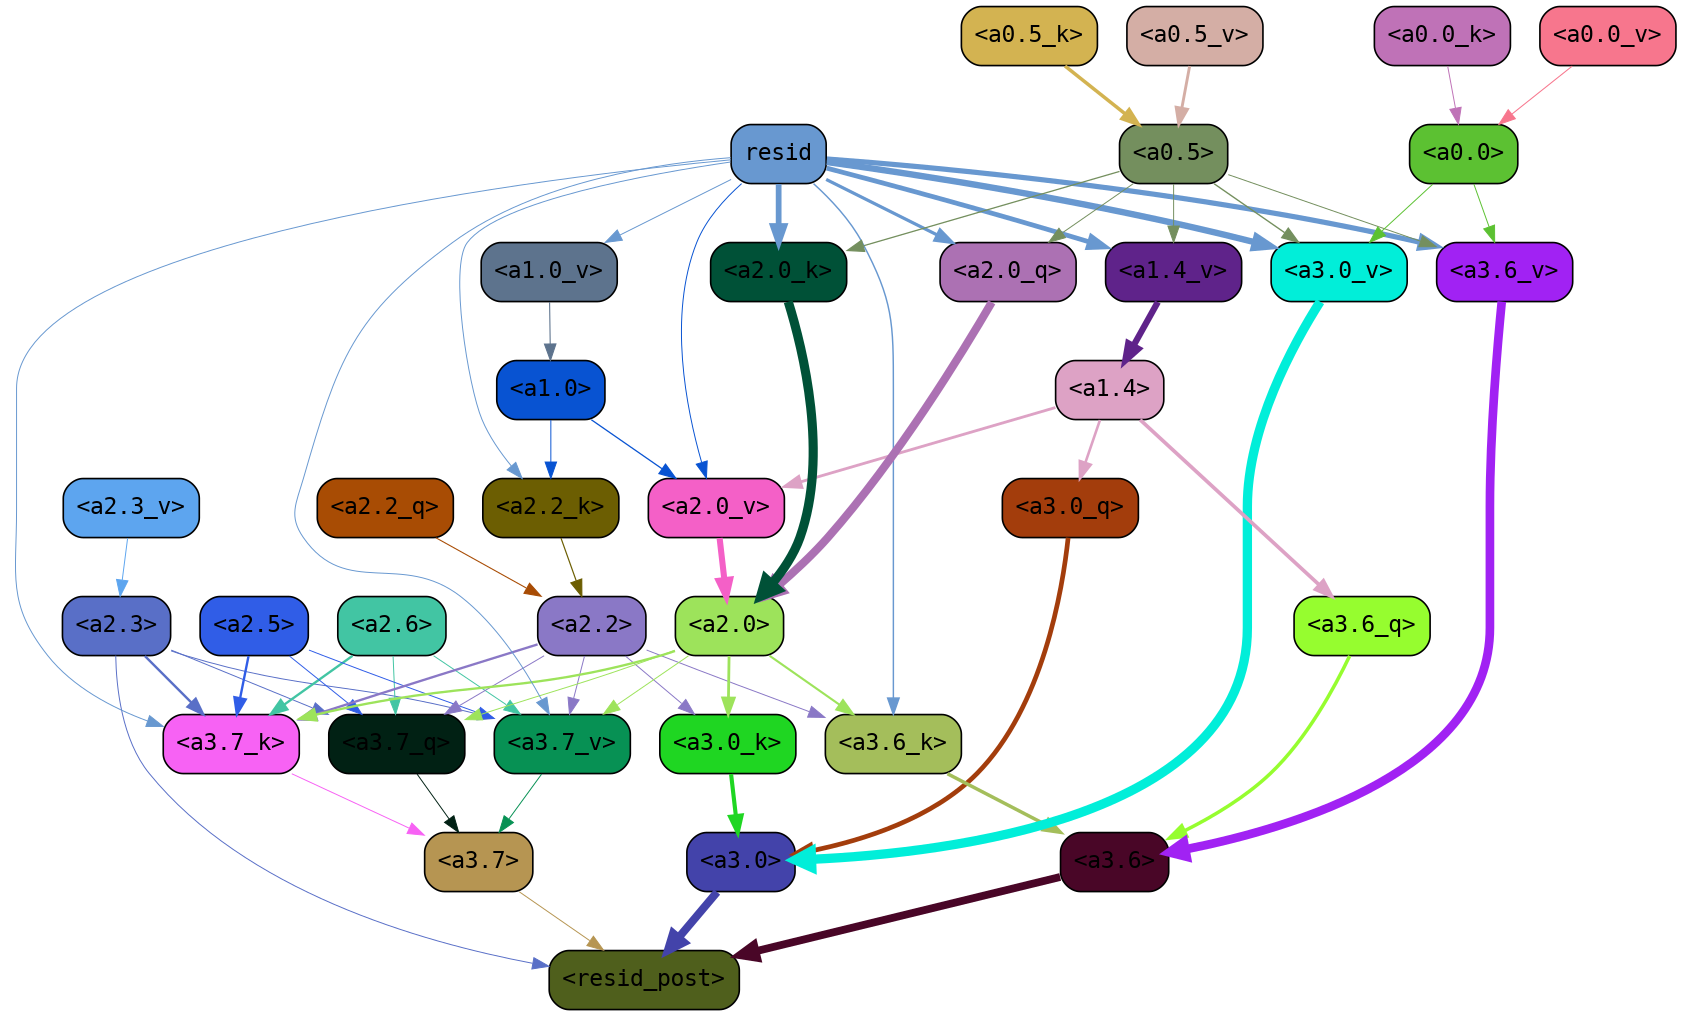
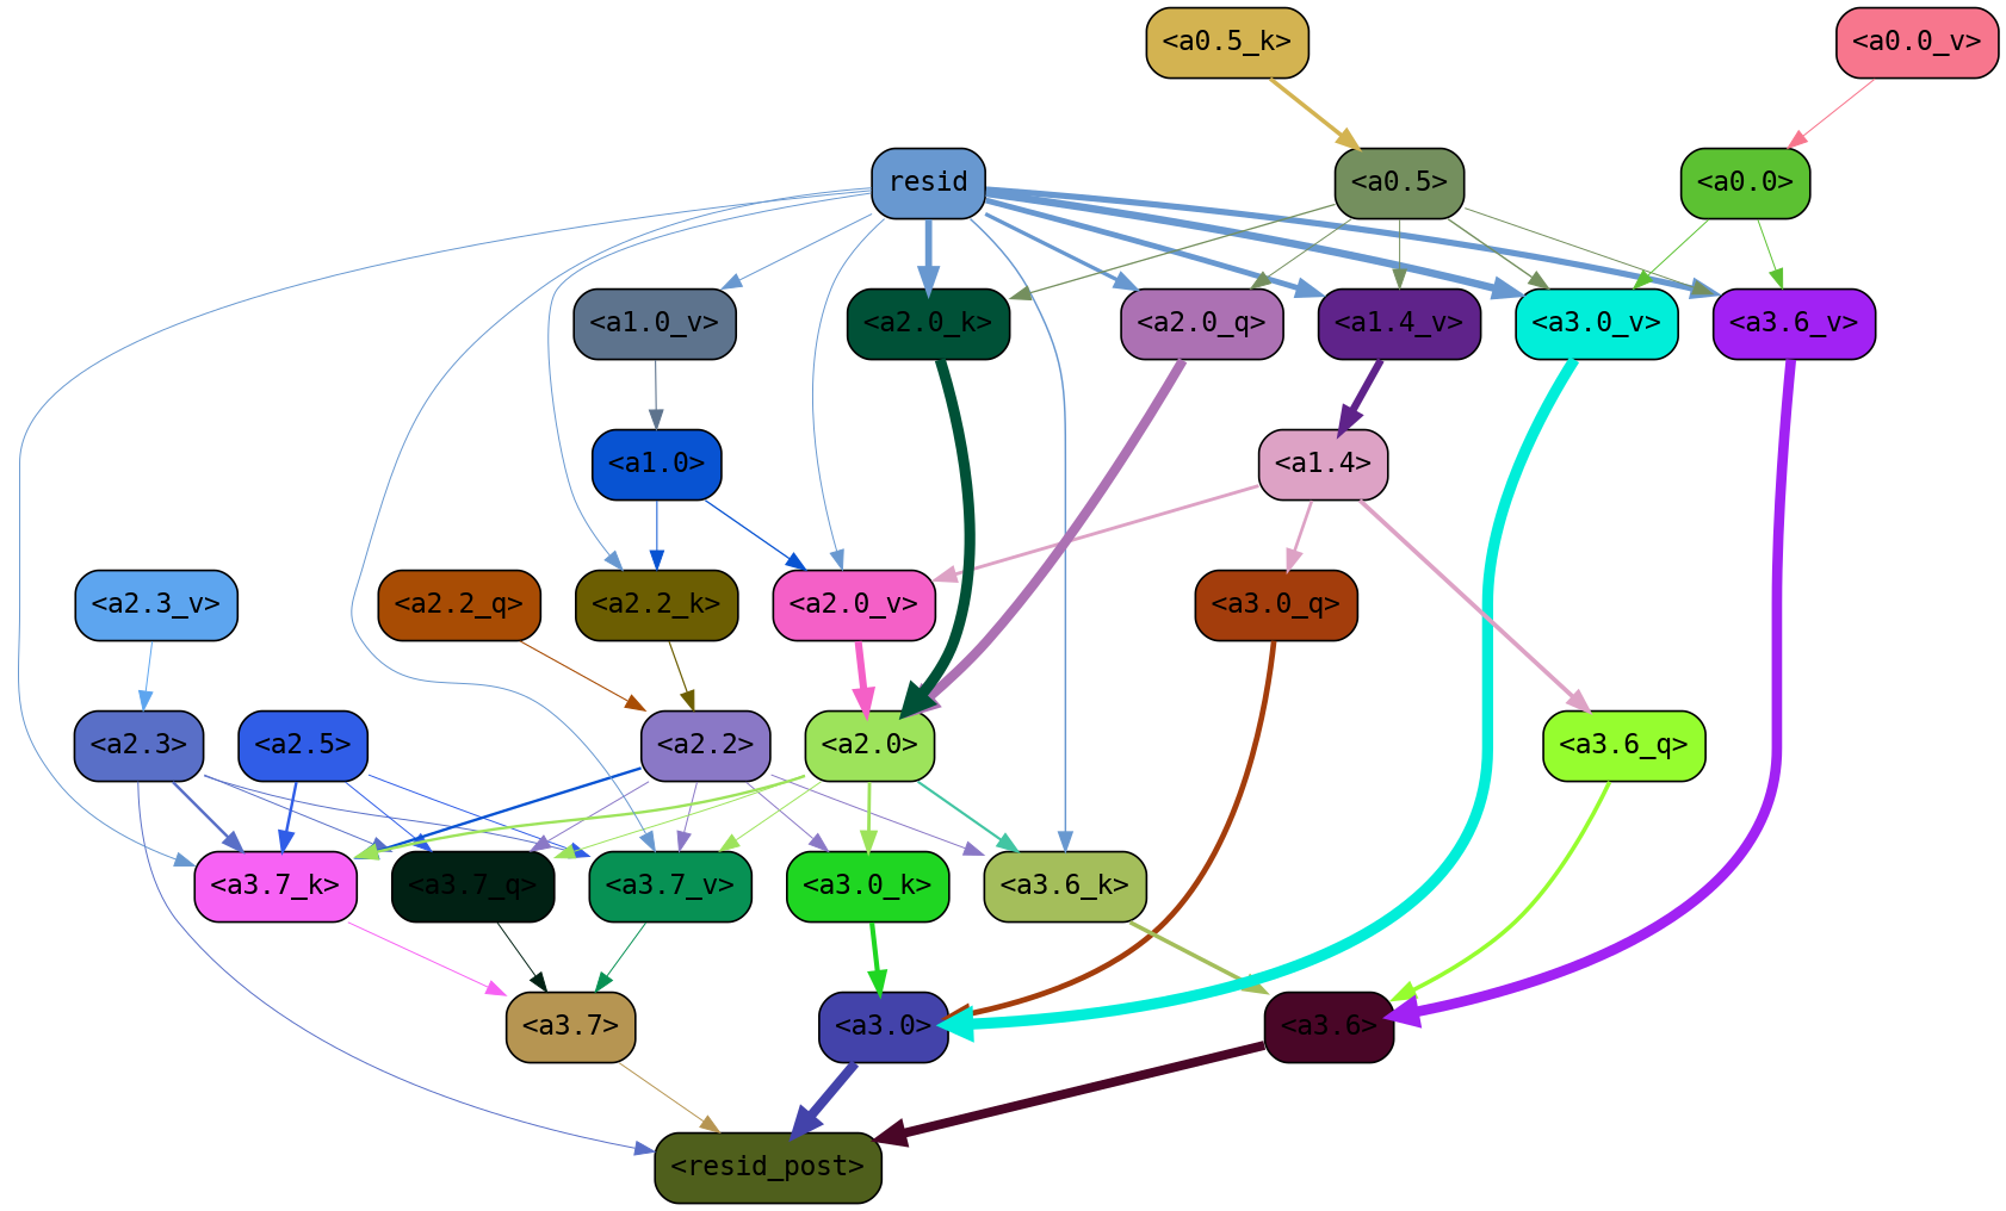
  strict digraph {
    fontname="DejaVu Sans Mono"
    splines=true
    node [color=black fontname="DejaVu Sans Mono" shape=box style="filled, rounded"]
    edge [color="#6898d0" fontname="DejaVu Sans Mono" penwidth=0.6]
    "<a3.7>" [fillcolor="#b69552"]
    "<resid_post>" [fillcolor="#4f5f1c"]
    "<a3.6>" [fillcolor="#490627"]
    "<a3.0>" [fillcolor="#4343aa"]
    "<a2.3>" [fillcolor="#596fc7"]
    "<a3.7_q>" [fillcolor="#012114"]
    "<a3.7_k>" [fillcolor="#f762f4"]
    "<a3.7_v>" [fillcolor="#079154"]
    "<a3.6_q>" [fillcolor="#96fd2f"]
    "<a3.0_q>" [fillcolor="#a33d0c"]
    "<a3.6_k>" [fillcolor="#a4be5b"]
    "<a3.0_k>" [fillcolor="#1fd622"]
    "<a3.6_v>" [fillcolor="#a122f3"]
    "<a3.0_v>" [fillcolor="#01eed9"]
-   "<a2.6>" [fillcolor="#42c5a3"]
    "<a2.5>" [fillcolor="#305de7"]
    "<a2.2>" [fillcolor="#8a78c6"]
    "<a2.0>" [fillcolor="#9de35b"]
    "<a1.4>" [fillcolor="#dda2c5"]
    "<a2.0_v>" [fillcolor="#f460c7"]
    n21 [fillcolor="#6898d0" label=resid]
    "<a2.0_q>" [fillcolor="#ac71b3"]
    "<a2.2_k>" [fillcolor="#6c5e02"]
    "<a2.0_k>" [fillcolor="#005137"]
    "<a1.4_v>" [fillcolor="#5f238a"]
    "<a1.0_v>" [fillcolor="#5d738d"]
    "<a1.0>" [fillcolor="#0853d2"]
    "<a0.5>" [fillcolor="#748f5e"]
    "<a0.0>" [fillcolor="#5cc132"]
    "<a2.2_q>" [fillcolor="#a84c04"]
    "<a2.3_v>" [fillcolor="#5da5ef"]
    "<a0.5_k>" [fillcolor="#d3b351"]
-   "<a0.0_k>" [fillcolor="#bf72b7"]
-   "<a0.5_v>" [fillcolor="#d4aea5"]
    "<a0.0_v>" [fillcolor="#f7768d"]
    "<a3.7>" -> "<resid_post>" [color="#b69552"]
    "<a3.6>" -> "<resid_post>" [color="#490627" penwidth=4.746312499046326]
    "<a3.0>" -> "<resid_post>" [color="#4343aa" penwidth=4.896343111991882]
    "<a2.3>" -> "<resid_post>" [color="#596fc7"]
    "<a2.3>" -> "<a3.7_q>" [color="#596fc7"]
    "<a2.3>" -> "<a3.7_k>" [color="#596fc7" penwidth=1.467104621231556]
    "<a2.3>" -> "<a3.7_v>" [color="#596fc7"]
    "<a3.7_q>" -> "<a3.7>" [color="#012114"]
    "<a3.7_k>" -> "<a3.7>" [color="#f762f4"]
    "<a3.7_v>" -> "<a3.7>" [color="#079154"]
    "<a3.6_q>" -> "<a3.6>" [color="#96fd2f" penwidth=2.160832464694977]
    "<a3.0_q>" -> "<a3.0>" [color="#a33d0c" penwidth=2.870753765106201]
    "<a3.6_k>" -> "<a3.6>" [color="#a4be5b" penwidth=2.13908451795578]
    "<a3.0_k>" -> "<a3.0>" [color="#1fd622" penwidth=2.520303964614868]
    "<a3.6_v>" -> "<a3.6>" [color="#a122f3" penwidth=5.297133803367615]
    "<a3.0_v>" -> "<a3.0>" [color="#01eed9" penwidth=5.680712580680847]
-   "<a2.6>" -> "<a3.7_q>" [color="#42c5a3"]
-   "<a2.6>" -> "<a3.7_k>" [color="#42c5a3" penwidth=1.4453159049153328]
-   "<a2.6>" -> "<a3.7_v>" [color="#42c5a3"]
    "<a2.5>" -> "<a3.7_q>" [color="#305de7"]
    "<a2.5>" -> "<a3.7_k>" [color="#305de7" penwidth=1.4526091292500496]
    "<a2.5>" -> "<a3.7_v>" [color="#305de7"]
    "<a2.2>" -> "<a3.7_q>" [color="#8a78c6"]
-   "<a2.2>" -> "<a3.7_k>" [color="#8a78c6" penwidth=1.4310357049107552]
+   "<a2.2>" -> "<a3.7_k>" [color="#0853d2" penwidth=1.4310357049107552]
    "<a2.2>" -> "<a3.7_v>" [color="#8a78c6"]
    "<a2.2>" -> "<a3.6_k>" [color="#8a78c6"]
    "<a2.2>" -> "<a3.0_k>" [color="#8a78c6"]
    "<a2.0>" -> "<a3.7_q>" [color="#9de35b"]
    "<a2.0>" -> "<a3.7_k>" [color="#9de35b" penwidth=1.4314699843525887]
    "<a2.0>" -> "<a3.7_v>" [color="#9de35b"]
-   "<a2.0>" -> "<a3.6_k>" [color="#9de35b" penwidth=1.2950235605239868]
+   "<a2.0>" -> "<a3.6_k>" [color="#42c5a3" penwidth=1.2950235605239868]
    "<a2.0>" -> "<a3.0_k>" [color="#9de35b" penwidth=1.712992787361145]
    "<a1.4>" -> "<a3.6_q>" [color="#dda2c5" penwidth=2.2719132900238037]
    "<a1.4>" -> "<a3.0_q>" [color="#dda2c5" penwidth=1.5932877659797668]
    "<a1.4>" -> "<a2.0_v>" [color="#dda2c5" penwidth=1.7291951477527618]
    "<a2.0_v>" -> "<a2.0>" [color="#f460c7" penwidth=3.7102378383278847]
    n21 -> "<a3.7_k>"
    n21 -> "<a3.7_v>"
    n21 -> "<a3.6_k>" [penwidth=0.891706109046936]
    n21 -> "<a3.6_v>" [penwidth=3.1766927242279053]
    n21 -> "<a3.0_v>" [penwidth=3.9005755856633186]
-   n21 -> "<a2.0_v>" [color="#0853d2"]
+   n21 -> "<a2.0_v>"
    n21 -> "<a2.0_q>" [penwidth=1.9666987657546997]
    n21 -> "<a2.2_k>"
    n21 -> "<a2.0_k>" [penwidth=3.5067105293273926]
    n21 -> "<a1.4_v>" [penwidth=2.921818971633911]
    n21 -> "<a1.0_v>"
    "<a2.0_q>" -> "<a2.0>" [color="#ac71b3" penwidth=4.966194009408355]
    "<a2.2_k>" -> "<a2.2>" [color="#6c5e02" penwidth=0.7399393804371357]
    "<a2.0_k>" -> "<a2.0>" [color="#005137" penwidth=5.5817058570683]
    "<a1.4_v>" -> "<a1.4>" [color="#5f238a" penwidth=3.84571635723114]
    "<a1.0_v>" -> "<a1.0>" [color="#5d738d" penwidth=0.6638844013214111]
    "<a1.0>" -> "<a2.0_v>" [color="#0853d2" penwidth=0.7823128998279572]
    "<a1.0>" -> "<a2.2_k>" [color="#0853d2"]
    "<a0.5>" -> "<a3.6_v>" [color="#748f5e"]
    "<a0.5>" -> "<a3.0_v>" [color="#748f5e" penwidth=0.8493617177009583]
    "<a0.5>" -> "<a2.0_q>" [color="#748f5e"]
    "<a0.5>" -> "<a2.0_k>" [color="#748f5e" penwidth=0.7897228002548218]
    "<a0.5>" -> "<a1.4_v>" [color="#748f5e"]
    "<a0.0>" -> "<a3.6_v>" [color="#5cc132"]
    "<a0.0>" -> "<a3.0_v>" [color="#5cc132"]
    "<a2.2_q>" -> "<a2.2>" [color="#a84c04" penwidth=0.6677633281797171]
    "<a2.3_v>" -> "<a2.3>" [color="#5da5ef"]
    "<a0.5_k>" -> "<a0.5>" [color="#d3b351" penwidth=2.1505037546157837]
-   "<a0.0_k>" -> "<a0.0>" [color="#bf72b7"]
-   "<a0.5_v>" -> "<a0.5>" [color="#d4aea5" penwidth=1.769389271736145]
    "<a0.0_v>" -> "<a0.0>" [color="#f7768d" penwidth=0.6300240755081177]
  }
